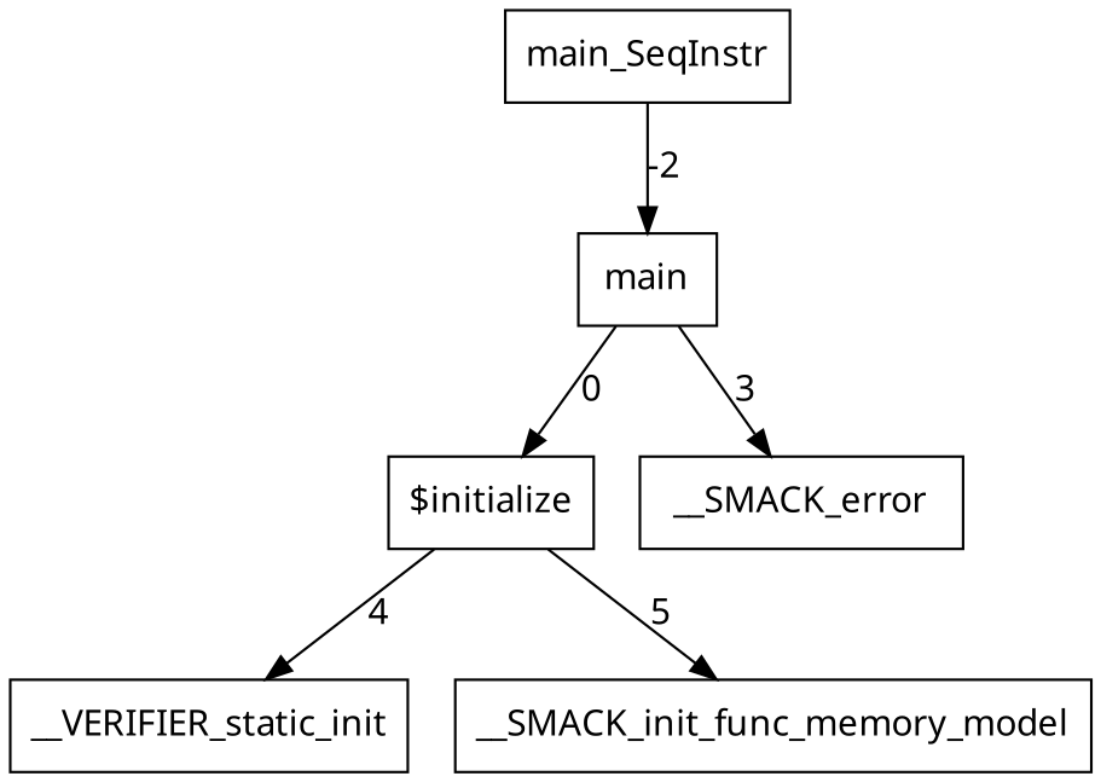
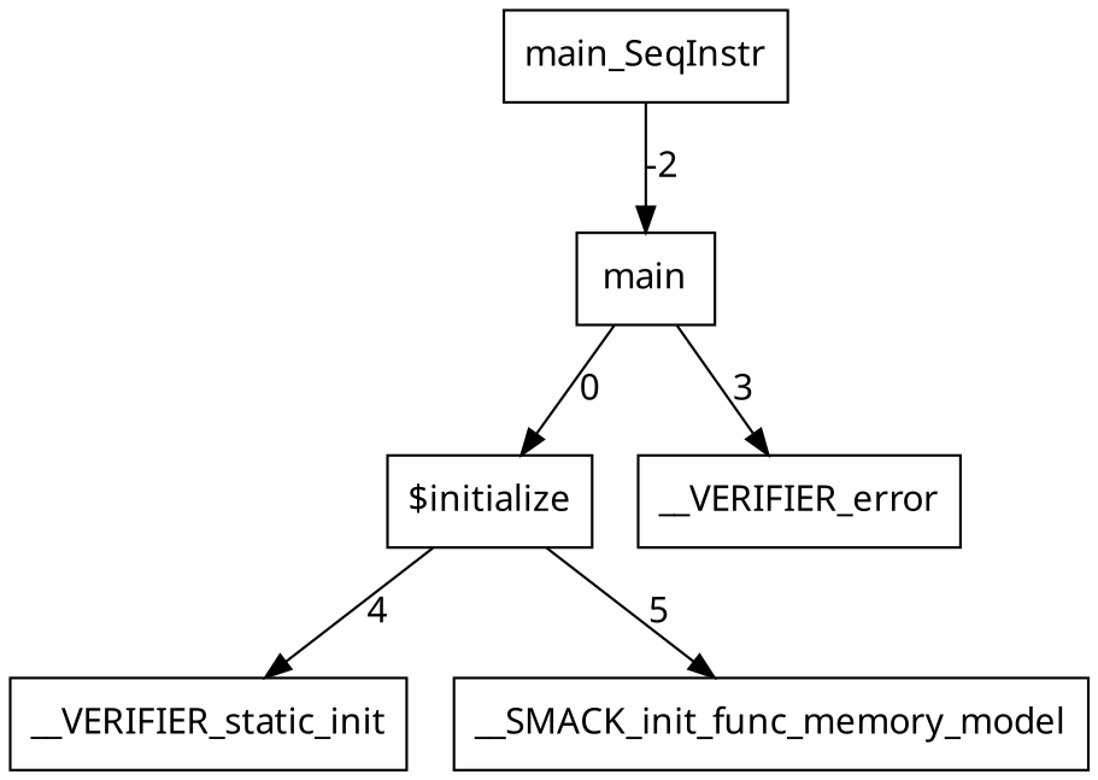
  digraph {
    fontname="Noto Sans"
    node [color=black fontname="Noto Sans" shape=box]
    edge [fontname="Noto Sans"]
    n1 [label=main_SeqInstr]
    n2 [label=main]
    n3 [label="$initialize"]
-   n4 [label=__SMACK_error]
+   n4 [label=__VERIFIER_error]
    n5 [label=__VERIFIER_static_init]
    n6 [label=__SMACK_init_func_memory_model]
    n1 -> n2 [label=-2]
    n2 -> n3 [label=0]
    n2 -> n4 [label=3]
    n3 -> n5 [label=4]
    n3 -> n6 [label=5]
  }
